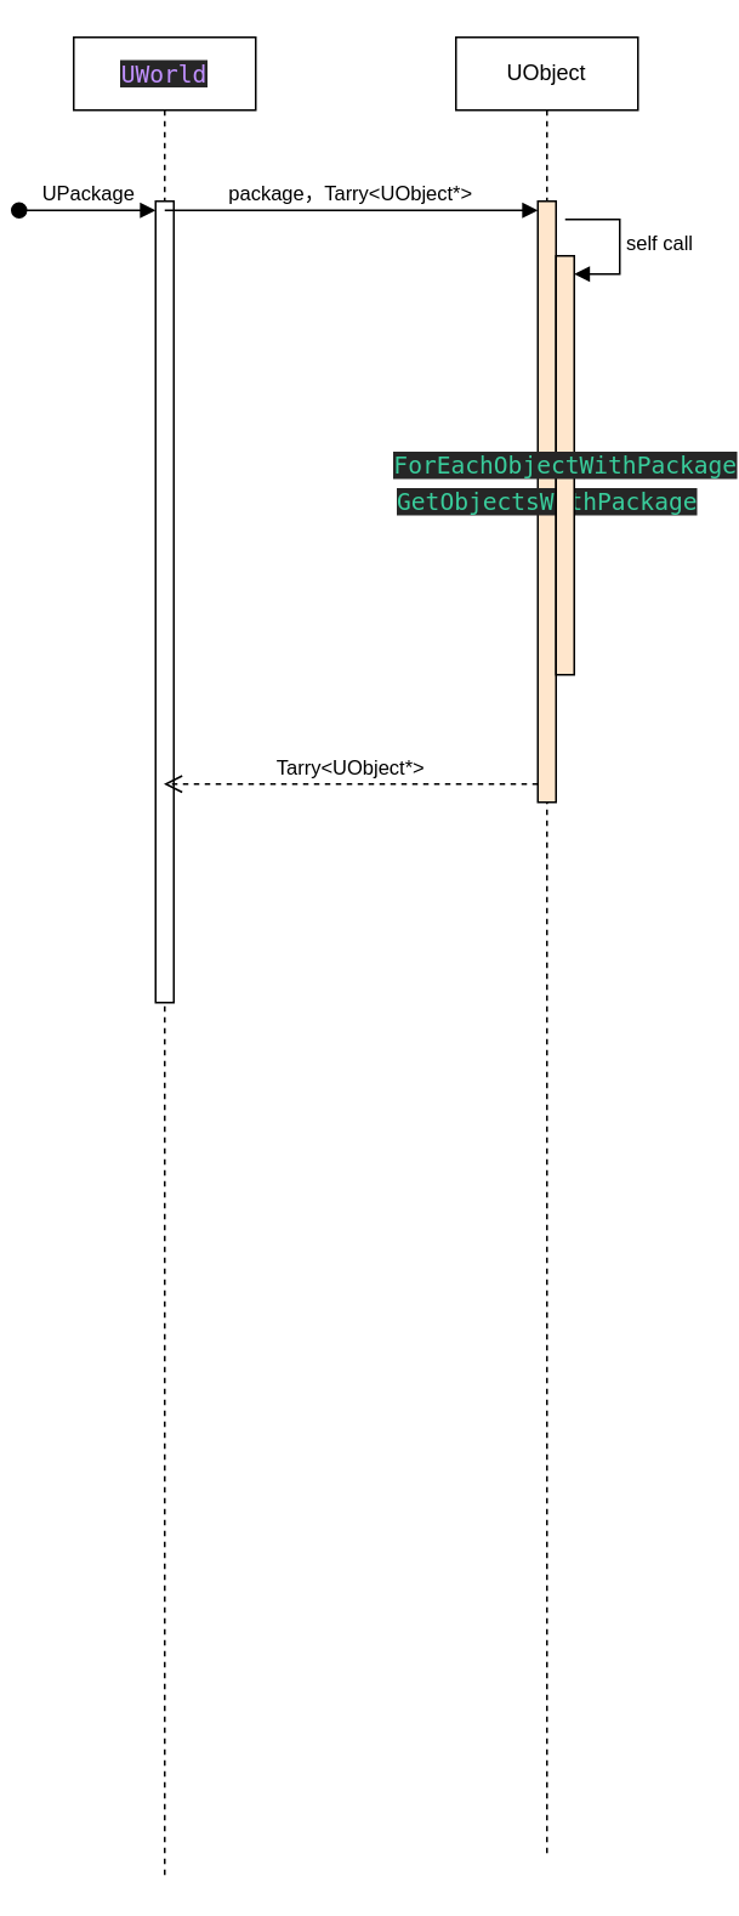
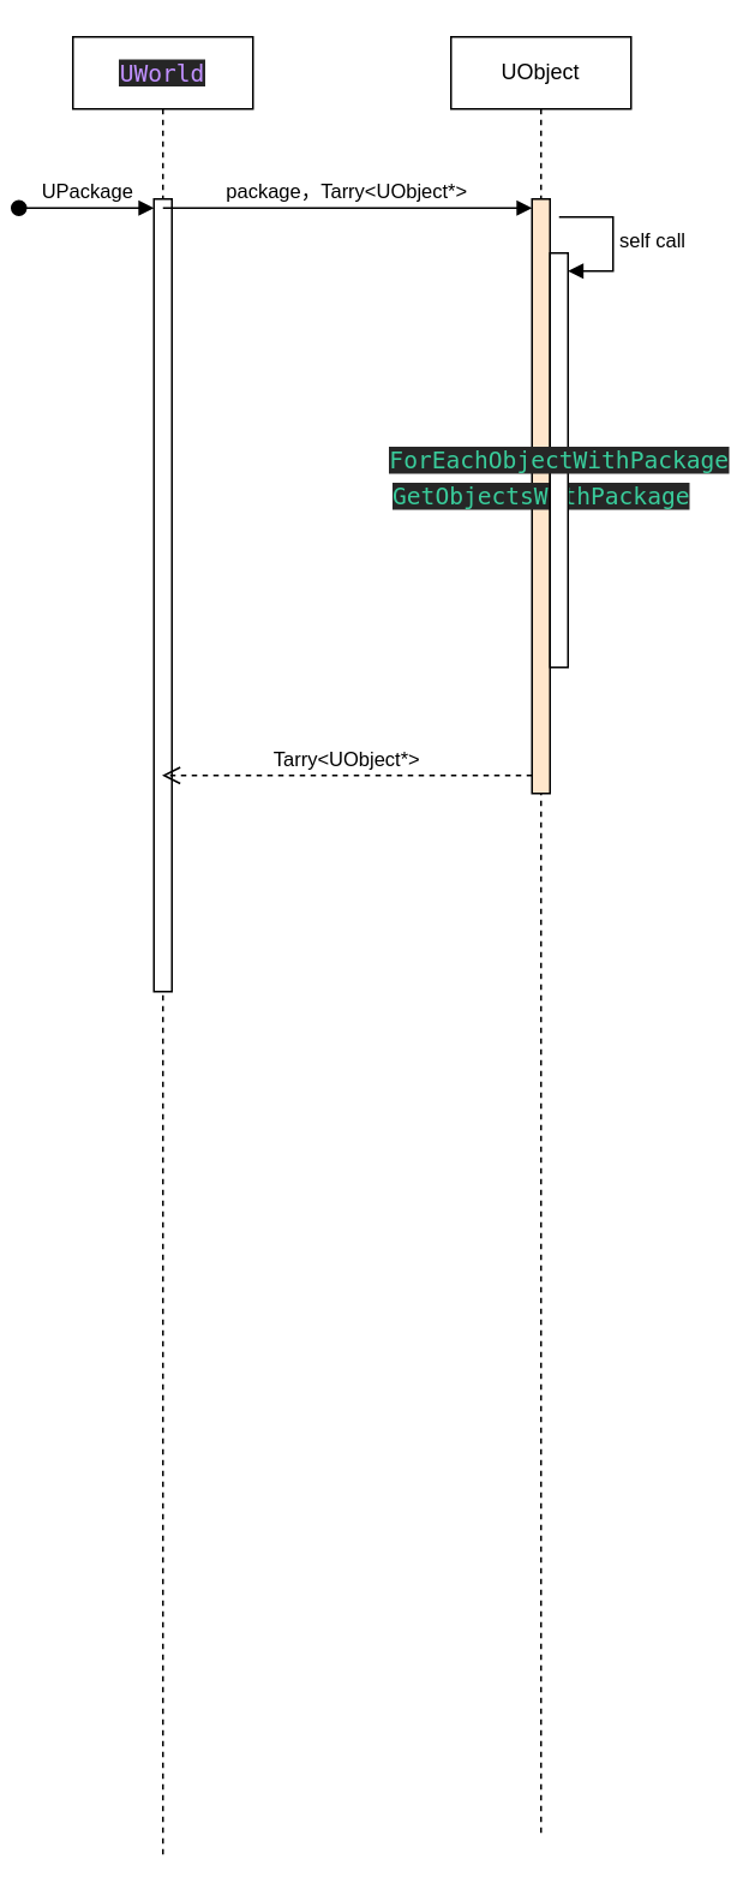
  <mxCell id="0" />
  <mxCell id="1" parent="0" />
  <mxCell id="2" value="&lt;div style=&quot;background-color:#262626;color:#d0d0d0&quot;&gt;&lt;pre style=&quot;font-family:'JetBrains Mono',monospace;font-size:9.8pt;&quot;&gt;&lt;span style=&quot;color:#c191ff;&quot;&gt;UWorld&lt;/span&gt;&lt;/pre&gt;&lt;/div&gt;" style="shape=umlLifeline;perimeter=lifelinePerimeter;whiteSpace=wrap;html=1;container=1;dropTarget=0;collapsible=0;recursiveResize=0;outlineConnect=0;portConstraint=eastwest;newEdgeStyle={&quot;curved&quot;:0,&quot;rounded&quot;:0};" vertex="1" parent="1"><mxGeometry x="20" y="20" width="100" height="1010" as="geometry" /></mxCell>
  <mxCell id="3" value="" style="html=1;points=[[0,0,0,0,5],[0,1,0,0,-5],[1,0,0,0,5],[1,1,0,0,-5]];perimeter=orthogonalPerimeter;outlineConnect=0;targetShapes=umlLifeline;portConstraint=eastwest;newEdgeStyle={&quot;curved&quot;:0,&quot;rounded&quot;:0};" vertex="1" parent="2"><mxGeometry x="45" y="90" width="10" height="440" as="geometry" /></mxCell>
  <mxCell id="4" value="UPackage" style="html=1;verticalAlign=bottom;startArrow=oval;endArrow=block;startSize=8;curved=0;rounded=0;entryX=0;entryY=0;entryDx=0;entryDy=5;" edge="1" target="3" parent="2"><mxGeometry relative="1" as="geometry"><mxPoint x="-30" y="95" as="sourcePoint" /></mxGeometry></mxCell>
  <mxCell id="5" value="UObject" style="shape=umlLifeline;perimeter=lifelinePerimeter;whiteSpace=wrap;html=1;container=1;dropTarget=0;collapsible=0;recursiveResize=0;outlineConnect=0;portConstraint=eastwest;newEdgeStyle={&quot;curved&quot;:0,&quot;rounded&quot;:0};" vertex="1" parent="1"><mxGeometry x="230" y="20" width="100" height="1000" as="geometry" /></mxCell>
  <mxCell id="6" value="&lt;div style=&quot;background-color:#262626;color:#d0d0d0&quot;&gt;&lt;pre style=&quot;font-family:'JetBrains Mono',monospace;font-size:9.8pt;&quot;&gt;&lt;span style=&quot;color:#39cc9b;&quot;&gt;GetObjectsWithPackage&lt;/span&gt;&lt;/pre&gt;&lt;/div&gt;" style="html=1;points=[[0,0,0,0,5],[0,1,0,0,-5],[1,0,0,0,5],[1,1,0,0,-5]];perimeter=orthogonalPerimeter;outlineConnect=0;targetShapes=umlLifeline;portConstraint=eastwest;newEdgeStyle={&quot;curved&quot;:0,&quot;rounded&quot;:0};fillColor=#ffe6cc;" vertex="1" parent="5"><mxGeometry x="45" y="90" width="10" height="330" as="geometry" /></mxCell>
- <mxCell id="7" value="&lt;div style=&quot;background-color:#262626;color:#d0d0d0&quot;&gt;&lt;pre style=&quot;font-family:'JetBrains Mono',monospace;font-size:9.8pt;&quot;&gt;&lt;span style=&quot;color:#39cc9b;&quot;&gt;ForEachObjectWithPackage&lt;/span&gt;&lt;/pre&gt;&lt;/div&gt;" style="html=1;points=[[0,0,0,0,5],[0,1,0,0,-5],[1,0,0,0,5],[1,1,0,0,-5]];perimeter=orthogonalPerimeter;outlineConnect=0;targetShapes=umlLifeline;portConstraint=eastwest;newEdgeStyle={&quot;curved&quot;:0,&quot;rounded&quot;:0};fillColor=#ffe6cc;" vertex="1" parent="5"><mxGeometry x="55" y="120" width="10" height="230" as="geometry" /></mxCell>
+ <mxCell id="7" value="&lt;div style=&quot;background-color:#262626;color:#d0d0d0&quot;&gt;&lt;pre style=&quot;font-family:'JetBrains Mono',monospace;font-size:9.8pt;&quot;&gt;&lt;span style=&quot;color:#39cc9b;&quot;&gt;ForEachObjectWithPackage&lt;/span&gt;&lt;/pre&gt;&lt;/div&gt;" style="html=1;points=[[0,0,0,0,5],[0,1,0,0,-5],[1,0,0,0,5],[1,1,0,0,-5]];perimeter=orthogonalPerimeter;outlineConnect=0;targetShapes=umlLifeline;portConstraint=eastwest;newEdgeStyle={&quot;curved&quot;:0,&quot;rounded&quot;:0};" vertex="1" parent="5"><mxGeometry x="55" y="120" width="10" height="230" as="geometry" /></mxCell>
  <mxCell id="8" value="self call" style="html=1;align=left;spacingLeft=2;endArrow=block;rounded=0;edgeStyle=orthogonalEdgeStyle;curved=0;rounded=0;" edge="1" target="7" parent="5"><mxGeometry relative="1" as="geometry"><mxPoint x="60" y="100" as="sourcePoint" /><Array as="points"><mxPoint x="90" y="130" /></Array></mxGeometry></mxCell>
  <mxCell id="9" value="package，Tarry&amp;lt;UObject*&amp;gt;" style="html=1;verticalAlign=bottom;endArrow=block;curved=0;rounded=0;entryX=0;entryY=0;entryDx=0;entryDy=5;" edge="1" target="6" parent="1"><mxGeometry x="-0.001" relative="1" as="geometry"><mxPoint x="70" y="115" as="sourcePoint" /><mxPoint as="offset" /></mxGeometry></mxCell>
  <mxCell id="10" value="Tarry&amp;lt;UObject*&amp;gt;" style="html=1;verticalAlign=bottom;endArrow=open;dashed=1;endSize=8;curved=0;rounded=0;" edge="1" source="6" parent="1" target="2"><mxGeometry x="-0.001" relative="1" as="geometry"><mxPoint x="110" y="195" as="targetPoint" /><mxPoint x="180" y="195" as="sourcePoint" /><Array as="points"><mxPoint x="140" y="430" /></Array><mxPoint as="offset" /></mxGeometry></mxCell>
